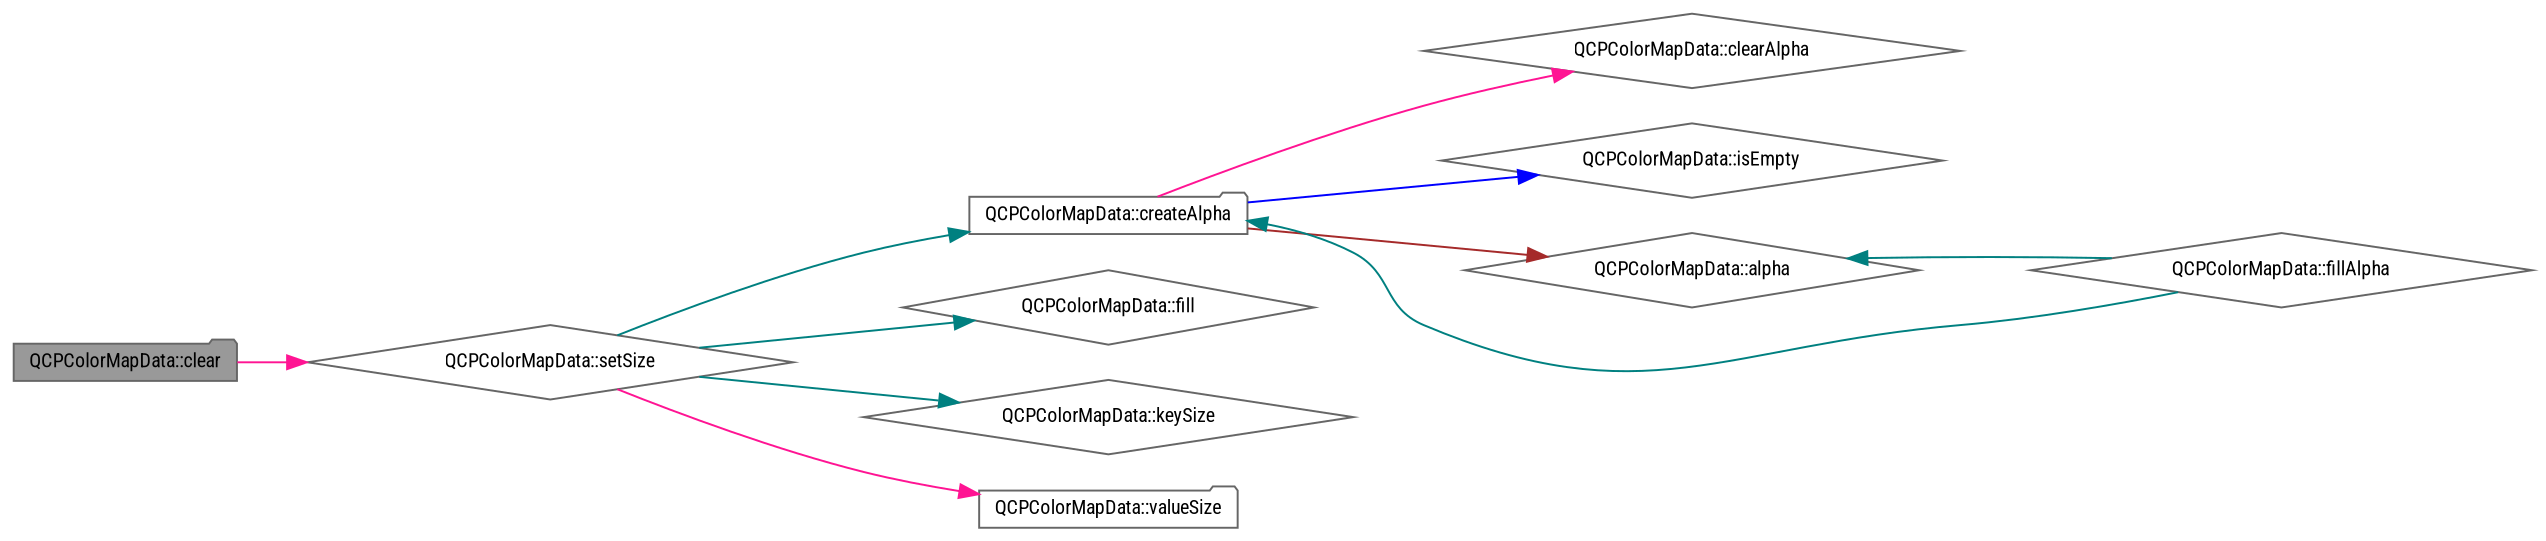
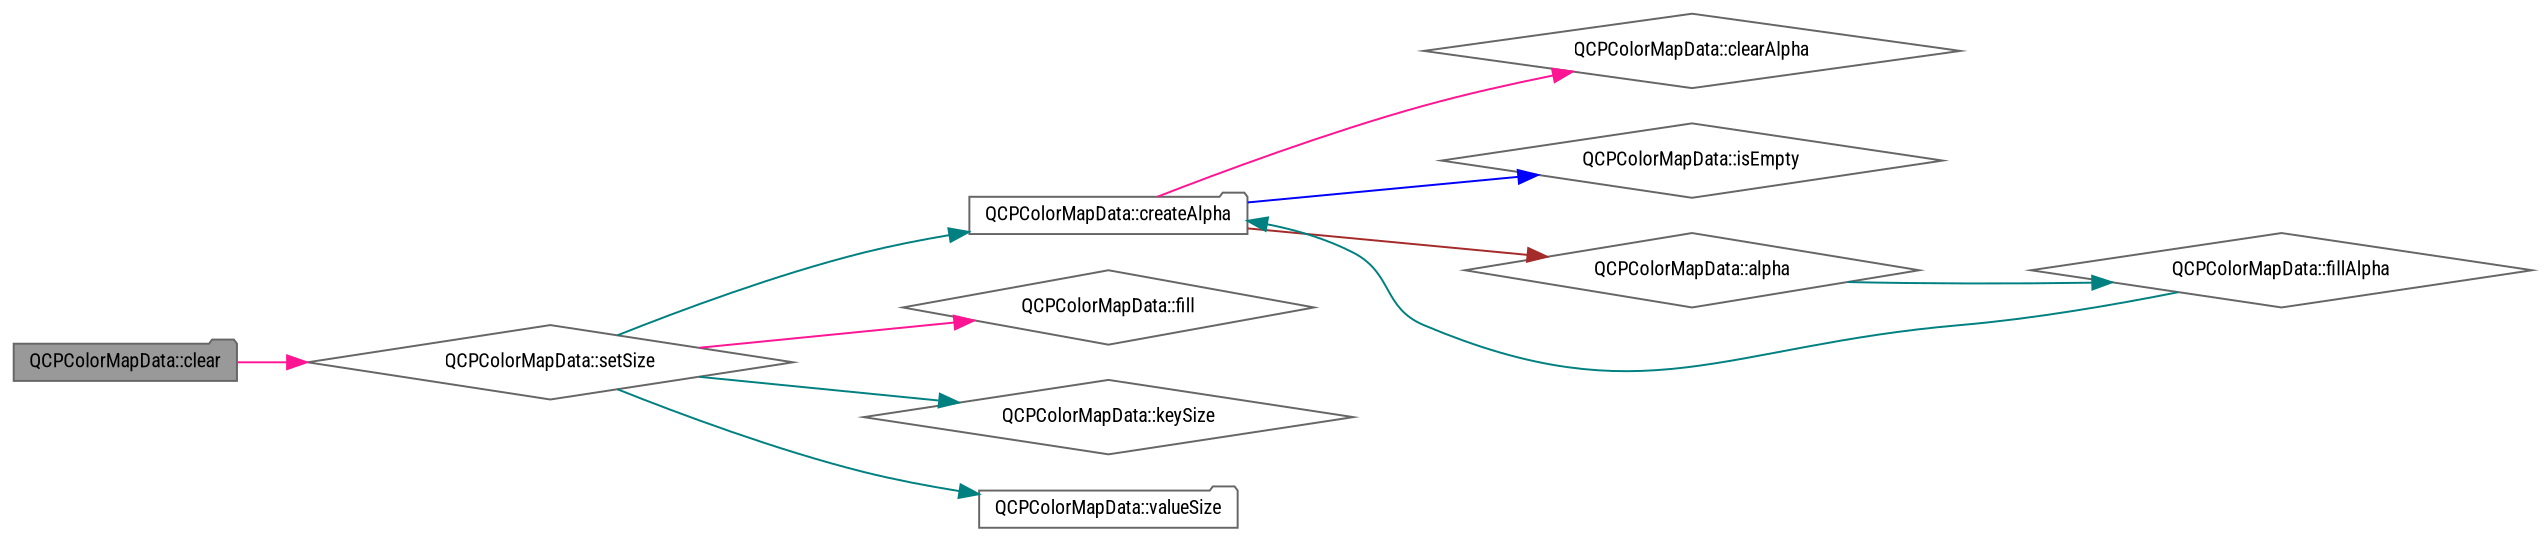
  digraph {
    fontname="Roboto Condensed"
    rankdir=LR
    node [color=grey40 fillcolor=white fontname="Roboto Condensed" fontsize=10 shape=diamond style=filled]
    edge [color=deeppink fontname="Roboto Condensed" fontsize=10 labelfontname=Helvetica labelfontsize=10 style=solid]
    n1 [color=gray40 fillcolor=grey60 fontcolor=black height=0.2 label="QCPColorMapData::clear" shape=folder width=0.4]
    n2 [height=0.2 label="QCPColorMapData::setSize" width=0.4]
    n3 [height=0.2 label="QCPColorMapData::createAlpha" shape=folder width=0.4]
    n4 [height=0.2 label="QCPColorMapData::fill" width=0.4]
    n5 [height=0.2 label="QCPColorMapData::keySize" width=0.4]
    n6 [height=0.2 label="QCPColorMapData::valueSize" shape=folder width=0.4]
    n7 [height=0.2 label="QCPColorMapData::clearAlpha" width=0.4]
    n8 [height=0.2 label="QCPColorMapData::isEmpty" width=0.4]
    n9 [height=0.2 label="QCPColorMapData::alpha" width=0.4]
    n10 [height=0.2 label="QCPColorMapData::fillAlpha" width=0.4]
    n1 -> n2
    n2 -> n3 [color=teal]
-   n2 -> n4 [color=teal]
+   n2 -> n4
    n2 -> n5 [color=teal]
-   n2 -> n6
+   n2 -> n6 [color=teal]
    n3 -> n7
    n3 -> n8 [color=blue]
    n3 -> n9 [color=brown]
    n10 -> n3 [color=teal]
-   n10 -> n9 [color=teal]
+   n9 -> n10 [color=teal]
  }
